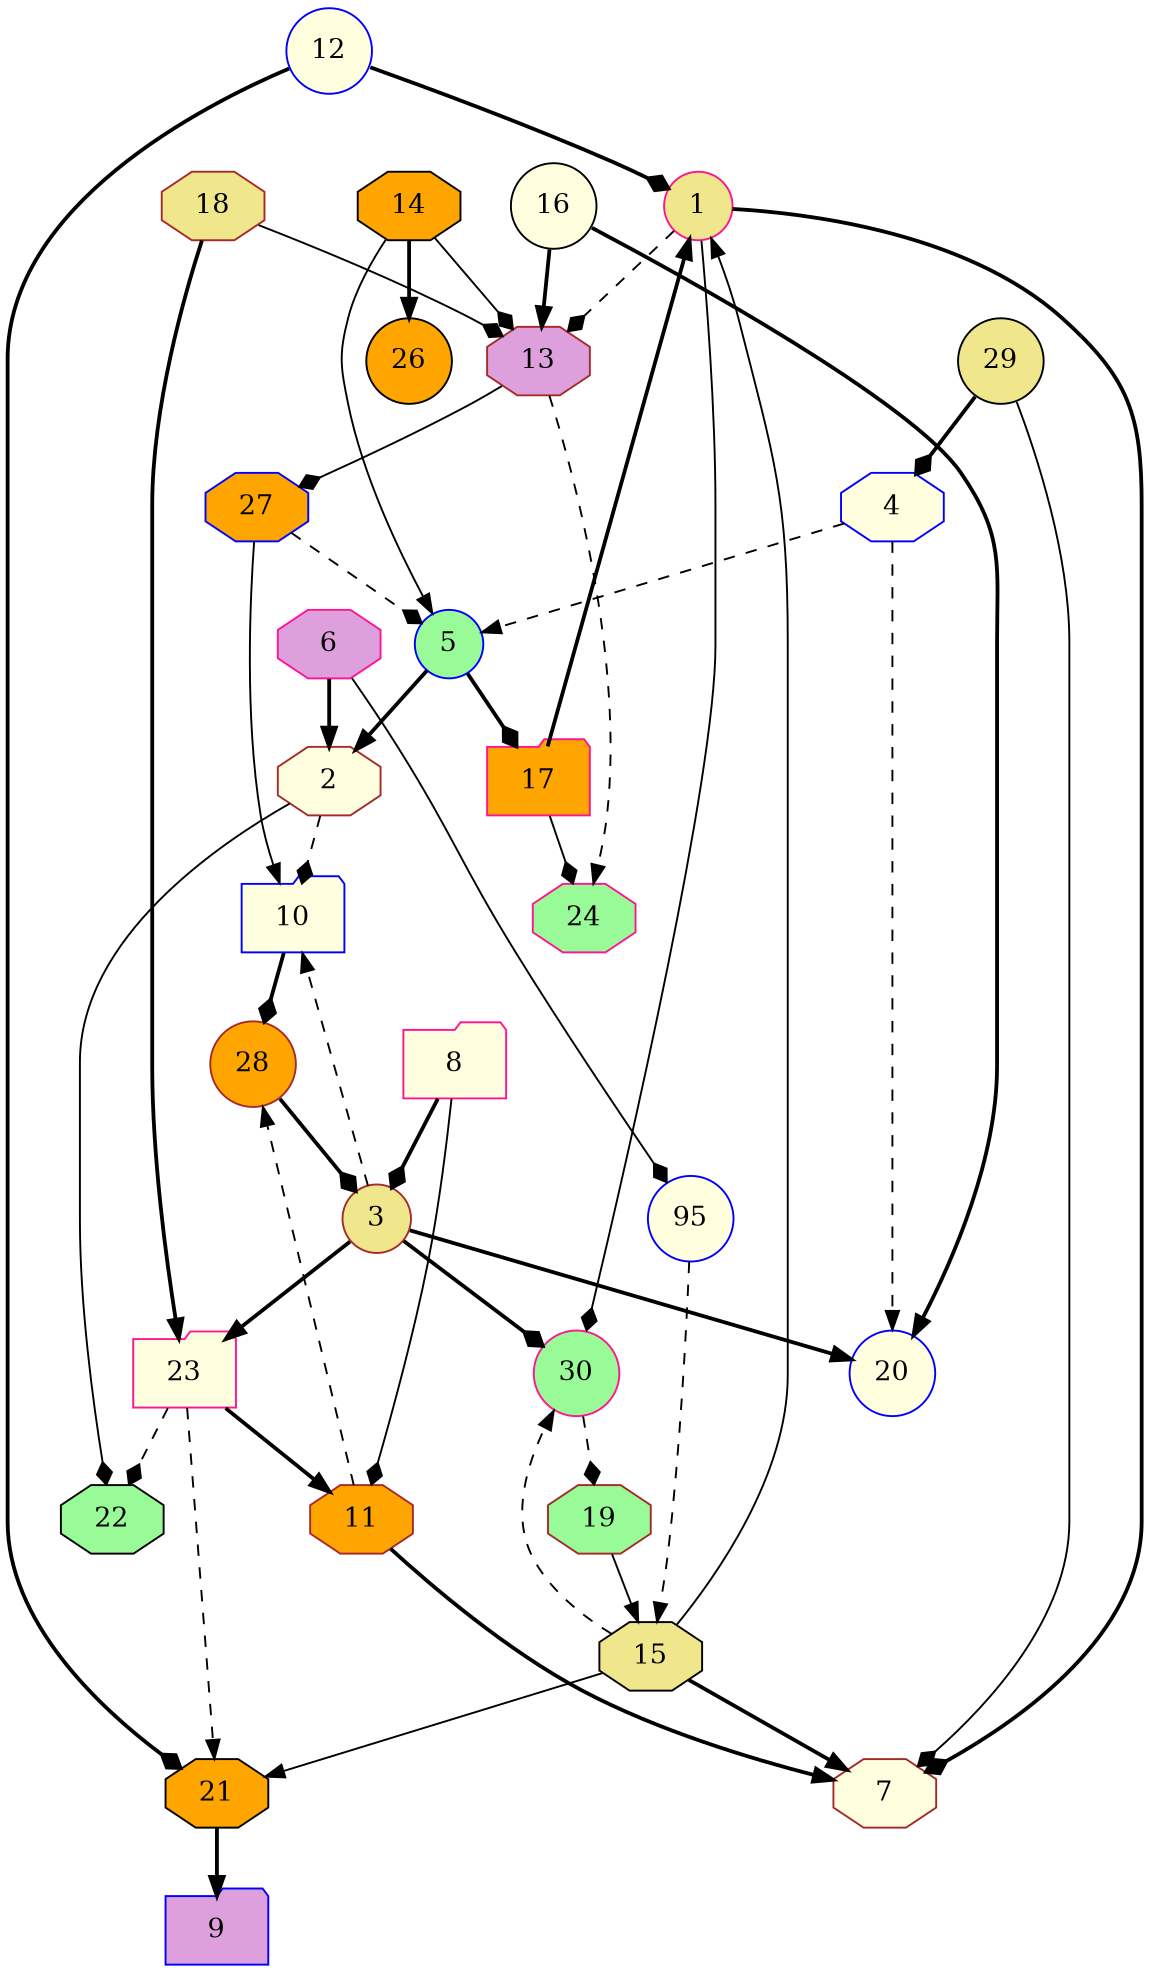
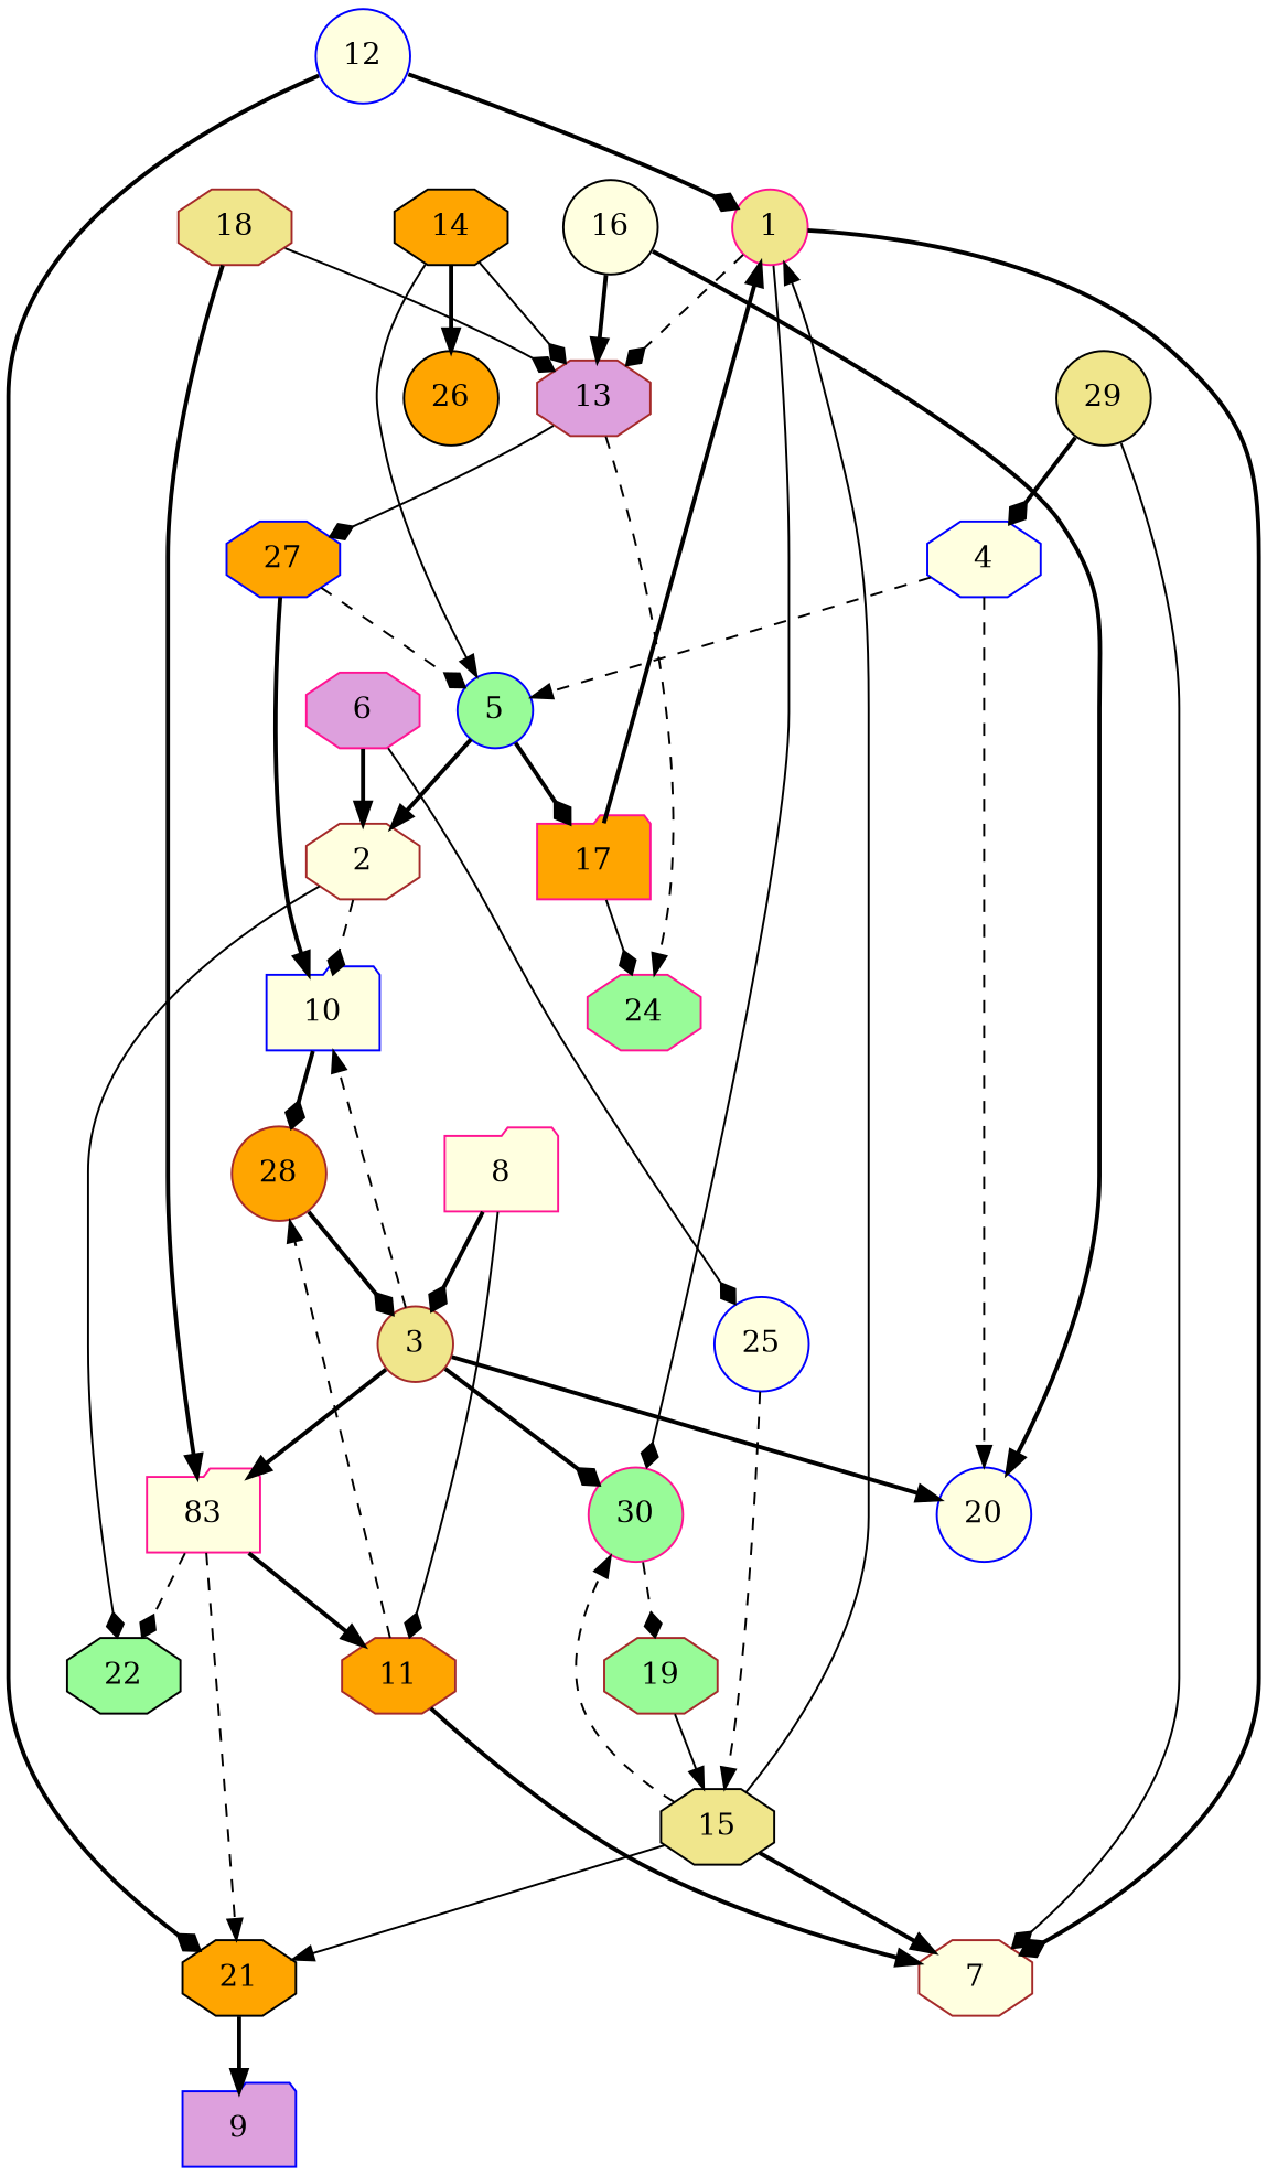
  digraph {
    node [color=brown fillcolor=lightyellow shape=octagon style=filled]
    edge [arrowhead=normal style=bold]
    1 [color=deeppink fillcolor=khaki shape=circle]
    7
    13 [fillcolor=plum]
    30 [color=deeppink fillcolor=palegreen shape=circle]
    24 [color=deeppink fillcolor=palegreen]
    27 [color=blue fillcolor=orange]
    19 [fillcolor=palegreen]
    10 [color=blue shape=folder]
    5 [color=blue fillcolor=palegreen shape=circle]
    15 [color=black fillcolor=khaki]
    2
    22 [color=black fillcolor=palegreen]
    28 [fillcolor=orange shape=circle]
    3 [fillcolor=khaki shape=circle]
    20 [color=blue shape=circle]
-   23 [color=deeppink shape=folder]
+   23 [color=deeppink shape=folder label=83]
    11 [fillcolor=orange]
    21 [color=black fillcolor=orange]
    9 [color=blue fillcolor=plum shape=folder]
    4 [color=blue]
    17 [color=deeppink fillcolor=orange shape=folder]
    6 [color=deeppink fillcolor=plum]
-   25 [color=blue shape=circle label=95]
+   25 [color=blue shape=circle]
    8 [color=deeppink shape=folder]
    12 [color=blue shape=circle]
    14 [color=black fillcolor=orange]
    26 [color=black fillcolor=orange shape=circle]
    16 [color=black shape=circle]
    18 [fillcolor=khaki]
    29 [color=black fillcolor=khaki shape=circle]
    1 -> 7 [arrowhead=diamond]
    1 -> 13 [arrowhead=diamond style=dashed]
    1 -> 30 [arrowhead=diamond style=solid]
    13 -> 24 [style=dashed]
    13 -> 27 [arrowhead=diamond style=solid]
    30 -> 19 [arrowhead=diamond style=dashed]
-   27 -> 10 [style=solid]
+   27 -> 10
    27 -> 5 [arrowhead=diamond style=dashed]
    19 -> 15 [style=solid]
    10 -> 28 [arrowhead=diamond]
    5 -> 2
    5 -> 17 [arrowhead=diamond]
    15 -> 1 [style=solid]
    15 -> 7
    15 -> 30 [style=dashed]
    15 -> 21 [style=solid]
    2 -> 10 [arrowhead=diamond style=dashed]
    2 -> 22 [arrowhead=diamond style=solid]
    28 -> 3 [arrowhead=diamond]
    3 -> 30 [arrowhead=diamond]
    3 -> 10 [style=dashed]
    3 -> 20
    3 -> 23
    23 -> 22 [arrowhead=diamond style=dashed]
    23 -> 11
    23 -> 21 [style=dashed]
    11 -> 7
    11 -> 28 [style=dashed]
    21 -> 9
    4 -> 5 [style=dashed]
    4 -> 20 [style=dashed]
    17 -> 1
    17 -> 24 [arrowhead=diamond style=solid]
    6 -> 2
    6 -> 25 [arrowhead=diamond style=solid]
    25 -> 15 [style=dashed]
    8 -> 3 [arrowhead=diamond]
    8 -> 11 [arrowhead=diamond style=solid]
    12 -> 1 [arrowhead=diamond]
    12 -> 21 [arrowhead=diamond]
    14 -> 13 [arrowhead=diamond style=solid]
    14 -> 5 [style=solid]
    14 -> 26
    16 -> 13
    16 -> 20
    18 -> 13 [arrowhead=diamond style=solid]
    18 -> 23
    29 -> 7 [arrowhead=diamond style=solid]
    29 -> 4 [arrowhead=diamond]
  }
